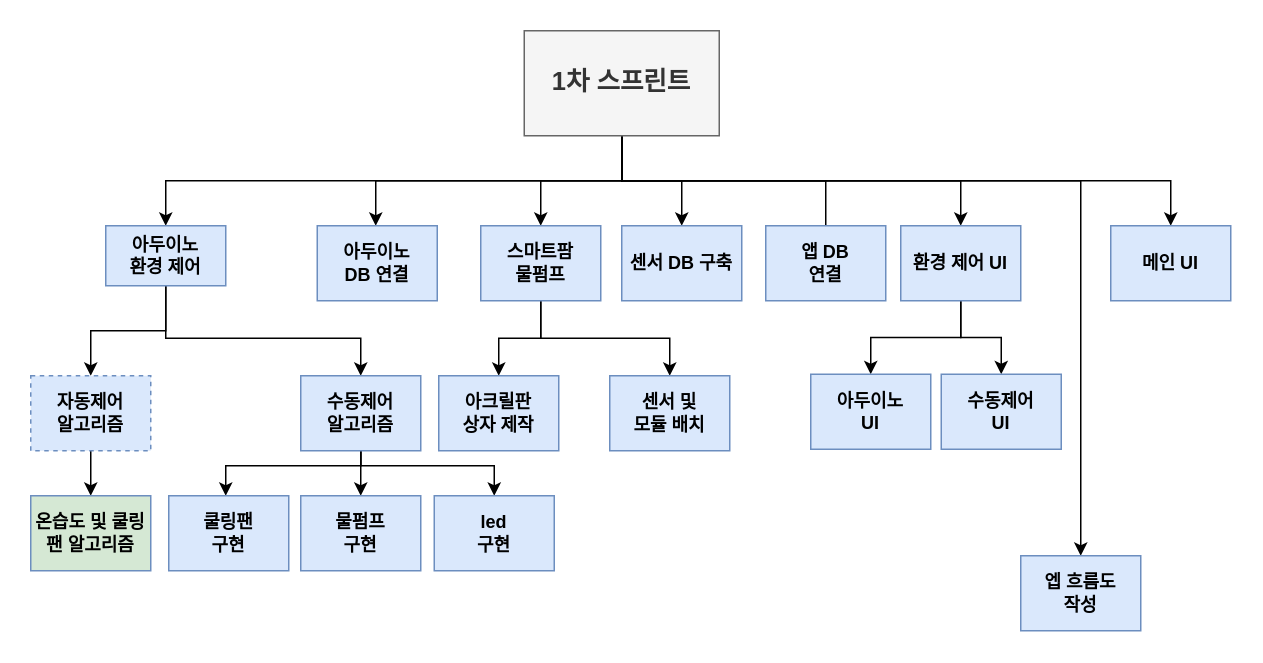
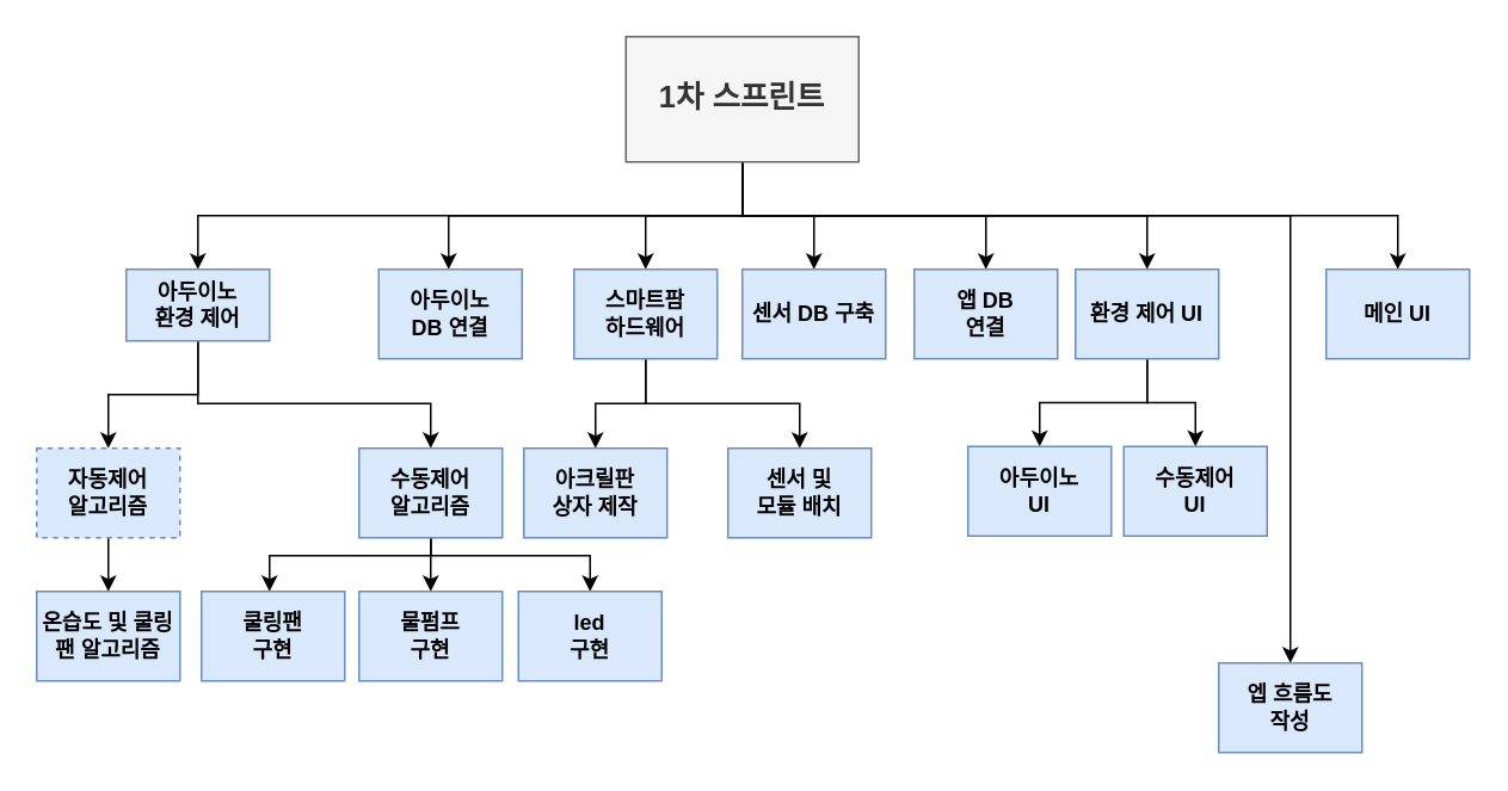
  <mxCell id="0" />
  <mxCell id="1" parent="0" />
  <mxCell id="2" style="edgeStyle=orthogonalEdgeStyle;rounded=0;orthogonalLoop=1;jettySize=auto;html=1;exitX=0.5;exitY=1;exitDx=0;exitDy=0;entryX=0.5;entryY=0;entryDx=0;entryDy=0;" parent="1" source="10" target="13" edge="1"><mxGeometry relative="1" as="geometry" /></mxCell>
  <mxCell id="3" style="edgeStyle=orthogonalEdgeStyle;rounded=0;orthogonalLoop=1;jettySize=auto;html=1;" parent="1" source="10" target="17" edge="1"><mxGeometry relative="1" as="geometry" /></mxCell>
  <mxCell id="4" style="edgeStyle=orthogonalEdgeStyle;rounded=0;orthogonalLoop=1;jettySize=auto;html=1;" parent="1" source="10" target="14" edge="1"><mxGeometry relative="1" as="geometry"><Array as="points"><mxPoint x="414" y="120" /><mxPoint x="250" y="120" /></Array></mxGeometry></mxCell>
  <mxCell id="5" style="edgeStyle=orthogonalEdgeStyle;rounded=0;orthogonalLoop=1;jettySize=auto;html=1;" parent="1" source="10" target="20" edge="1"><mxGeometry relative="1" as="geometry"><Array as="points"><mxPoint x="414" y="120" /><mxPoint x="640" y="120" /></Array></mxGeometry></mxCell>
  <mxCell id="6" style="edgeStyle=orthogonalEdgeStyle;rounded=0;orthogonalLoop=1;jettySize=auto;html=1;" parent="1" source="10" target="21" edge="1"><mxGeometry relative="1" as="geometry"><Array as="points"><mxPoint x="414" y="120" /><mxPoint x="780" y="120" /></Array></mxGeometry></mxCell>
  <mxCell id="7" style="edgeStyle=orthogonalEdgeStyle;rounded=0;orthogonalLoop=1;jettySize=auto;html=1;exitX=0.5;exitY=1;exitDx=0;exitDy=0;" parent="1" source="10" target="34" edge="1"><mxGeometry relative="1" as="geometry"><Array as="points"><mxPoint x="414" y="120" /><mxPoint x="454" y="120" /></Array></mxGeometry></mxCell>
- <mxCell id="8" style="edgeStyle=orthogonalEdgeStyle;rounded=0;orthogonalLoop=1;jettySize=auto;html=1;exitX=0.5;exitY=1;exitDx=0;exitDy=0;entryX=0.5;entryY=0;entryDx=0;entryDy=0;endArrow=none;" parent="1" source="10" target="35" edge="1"><mxGeometry relative="1" as="geometry"><Array as="points"><mxPoint x="414" y="120" /><mxPoint x="550" y="120" /></Array></mxGeometry></mxCell>
+ <mxCell id="8" style="edgeStyle=orthogonalEdgeStyle;rounded=0;orthogonalLoop=1;jettySize=auto;html=1;exitX=0.5;exitY=1;exitDx=0;exitDy=0;entryX=0.5;entryY=0;entryDx=0;entryDy=0;" parent="1" source="10" target="35" edge="1"><mxGeometry relative="1" as="geometry"><Array as="points"><mxPoint x="414" y="120" /><mxPoint x="550" y="120" /></Array></mxGeometry></mxCell>
  <mxCell id="9" style="edgeStyle=orthogonalEdgeStyle;rounded=0;orthogonalLoop=1;jettySize=auto;html=1;exitX=0.5;exitY=1;exitDx=0;exitDy=0;entryX=0.5;entryY=0;entryDx=0;entryDy=0;" parent="1" source="10" target="38" edge="1"><mxGeometry relative="1" as="geometry"><Array as="points"><mxPoint x="414" y="120" /><mxPoint x="720" y="120" /></Array></mxGeometry></mxCell>
  <mxCell id="10" value="1차 스프린트" style="rounded=0;whiteSpace=wrap;html=1;fillColor=#f5f5f5;strokeColor=#666666;fontColor=#333333;fontStyle=1;fontSize=17;" parent="1" vertex="1"><mxGeometry x="349" y="20" width="130" height="70" as="geometry" /></mxCell>
  <mxCell id="11" style="edgeStyle=orthogonalEdgeStyle;rounded=0;orthogonalLoop=1;jettySize=auto;html=1;exitX=0.5;exitY=1;exitDx=0;exitDy=0;" parent="1" source="13" target="23" edge="1"><mxGeometry relative="1" as="geometry" /></mxCell>
  <mxCell id="12" style="edgeStyle=orthogonalEdgeStyle;rounded=0;orthogonalLoop=1;jettySize=auto;html=1;exitX=0.5;exitY=1;exitDx=0;exitDy=0;" parent="1" source="13" target="27" edge="1"><mxGeometry relative="1" as="geometry"><Array as="points"><mxPoint x="110" y="225" /><mxPoint x="240" y="225" /></Array></mxGeometry></mxCell>
  <mxCell id="13" value="아두이노&lt;br&gt;환경 제어" style="rounded=0;whiteSpace=wrap;html=1;fillColor=#dae8fc;strokeColor=#6c8ebf;fontStyle=1" parent="1" vertex="1"><mxGeometry x="70" y="150" width="80" height="40" as="geometry" /></mxCell>
  <mxCell id="14" value="아두이노&lt;br&gt;DB 연결" style="rounded=0;whiteSpace=wrap;html=1;fillColor=#dae8fc;strokeColor=#6c8ebf;fontStyle=1" parent="1" vertex="1"><mxGeometry x="211" y="150" width="80" height="50" as="geometry" /></mxCell>
  <mxCell id="15" style="edgeStyle=orthogonalEdgeStyle;rounded=0;orthogonalLoop=1;jettySize=auto;html=1;exitX=0.5;exitY=1;exitDx=0;exitDy=0;" parent="1" source="17" target="32" edge="1"><mxGeometry relative="1" as="geometry" /></mxCell>
  <mxCell id="16" style="edgeStyle=orthogonalEdgeStyle;rounded=0;orthogonalLoop=1;jettySize=auto;html=1;exitX=0.5;exitY=1;exitDx=0;exitDy=0;" parent="1" source="17" target="33" edge="1"><mxGeometry relative="1" as="geometry" /></mxCell>
- <mxCell id="17" value="스마트팜&lt;br&gt;물펌프" style="rounded=0;whiteSpace=wrap;html=1;fillColor=#dae8fc;strokeColor=#6c8ebf;fontStyle=1" parent="1" vertex="1"><mxGeometry x="320" y="150" width="80" height="50" as="geometry" /></mxCell>
+ <mxCell id="17" value="스마트팜&lt;br&gt;하드웨어" style="rounded=0;whiteSpace=wrap;html=1;fillColor=#dae8fc;strokeColor=#6c8ebf;fontStyle=1" parent="1" vertex="1"><mxGeometry x="320" y="150" width="80" height="50" as="geometry" /></mxCell>
  <mxCell id="18" style="edgeStyle=orthogonalEdgeStyle;rounded=0;orthogonalLoop=1;jettySize=auto;html=1;exitX=0.5;exitY=1;exitDx=0;exitDy=0;entryX=0.5;entryY=0;entryDx=0;entryDy=0;" parent="1" source="20" target="36" edge="1"><mxGeometry relative="1" as="geometry" /></mxCell>
  <mxCell id="19" style="edgeStyle=orthogonalEdgeStyle;rounded=0;orthogonalLoop=1;jettySize=auto;html=1;exitX=0.5;exitY=1;exitDx=0;exitDy=0;entryX=0.5;entryY=0;entryDx=0;entryDy=0;" parent="1" source="20" target="37" edge="1"><mxGeometry relative="1" as="geometry" /></mxCell>
  <mxCell id="20" value="환경 제어 UI" style="rounded=0;whiteSpace=wrap;html=1;fillColor=#dae8fc;strokeColor=#6c8ebf;fontStyle=1" parent="1" vertex="1"><mxGeometry x="600" y="150" width="80" height="50" as="geometry" /></mxCell>
  <mxCell id="21" value="메인 UI" style="rounded=0;whiteSpace=wrap;html=1;fillColor=#dae8fc;strokeColor=#6c8ebf;fontStyle=1" parent="1" vertex="1"><mxGeometry x="740" y="150" width="80" height="50" as="geometry" /></mxCell>
  <mxCell id="22" style="edgeStyle=orthogonalEdgeStyle;rounded=0;orthogonalLoop=1;jettySize=auto;html=1;exitX=0.5;exitY=1;exitDx=0;exitDy=0;" parent="1" source="23" target="28" edge="1"><mxGeometry relative="1" as="geometry" /></mxCell>
  <mxCell id="23" value="자동제어&lt;br&gt;알고리즘" style="rounded=0;whiteSpace=wrap;html=1;fillColor=#dae8fc;strokeColor=#6c8ebf;fontStyle=1;dashed=1;" parent="1" vertex="1"><mxGeometry x="20" y="250" width="80" height="50" as="geometry" /></mxCell>
  <mxCell id="24" style="edgeStyle=orthogonalEdgeStyle;rounded=0;orthogonalLoop=1;jettySize=auto;html=1;exitX=0.5;exitY=1;exitDx=0;exitDy=0;" parent="1" source="27" target="29" edge="1"><mxGeometry relative="1" as="geometry"><Array as="points"><mxPoint x="240" y="310" /><mxPoint x="150" y="310" /></Array></mxGeometry></mxCell>
  <mxCell id="25" style="edgeStyle=orthogonalEdgeStyle;rounded=0;orthogonalLoop=1;jettySize=auto;html=1;exitX=0.5;exitY=1;exitDx=0;exitDy=0;" parent="1" source="27" target="30" edge="1"><mxGeometry relative="1" as="geometry" /></mxCell>
  <mxCell id="26" style="edgeStyle=orthogonalEdgeStyle;rounded=0;orthogonalLoop=1;jettySize=auto;html=1;exitX=0.5;exitY=1;exitDx=0;exitDy=0;entryX=0.5;entryY=0;entryDx=0;entryDy=0;" parent="1" source="27" target="31" edge="1"><mxGeometry relative="1" as="geometry"><Array as="points"><mxPoint x="240" y="310" /><mxPoint x="329" y="310" /></Array></mxGeometry></mxCell>
  <mxCell id="27" value="수동제어&lt;br&gt;알고리즘" style="rounded=0;whiteSpace=wrap;html=1;fillColor=#dae8fc;strokeColor=#6c8ebf;fontStyle=1" parent="1" vertex="1"><mxGeometry x="200" y="250" width="80" height="50" as="geometry" /></mxCell>
- <mxCell id="28" value="온습도 및 쿨링팬 알고리즘" style="rounded=0;whiteSpace=wrap;html=1;fillColor=#d5e8d4;strokeColor=#6c8ebf;fontStyle=1;" parent="1" vertex="1"><mxGeometry x="20" y="330" width="80" height="50" as="geometry" /></mxCell>
+ <mxCell id="28" value="온습도 및 쿨링팬 알고리즘" style="rounded=0;whiteSpace=wrap;html=1;fillColor=#dae8fc;strokeColor=#6c8ebf;fontStyle=1" parent="1" vertex="1"><mxGeometry x="20" y="330" width="80" height="50" as="geometry" /></mxCell>
  <mxCell id="29" value="쿨링팬&lt;br&gt;구현" style="rounded=0;whiteSpace=wrap;html=1;fillColor=#dae8fc;strokeColor=#6c8ebf;fontStyle=1" parent="1" vertex="1"><mxGeometry x="112" y="330" width="80" height="50" as="geometry" /></mxCell>
  <mxCell id="30" value="물펌프&lt;br&gt;구현" style="rounded=0;whiteSpace=wrap;html=1;fillColor=#dae8fc;strokeColor=#6c8ebf;fontStyle=1" parent="1" vertex="1"><mxGeometry x="200" y="330" width="80" height="50" as="geometry" /></mxCell>
  <mxCell id="31" value="led&lt;br&gt;구현" style="rounded=0;whiteSpace=wrap;html=1;fillColor=#dae8fc;strokeColor=#6c8ebf;fontStyle=1" parent="1" vertex="1"><mxGeometry x="289" y="330" width="80" height="50" as="geometry" /></mxCell>
  <mxCell id="32" value="아크릴판&lt;br&gt;상자 제작" style="rounded=0;whiteSpace=wrap;html=1;fillColor=#dae8fc;strokeColor=#6c8ebf;fontStyle=1" parent="1" vertex="1"><mxGeometry x="292" y="250" width="80" height="50" as="geometry" /></mxCell>
  <mxCell id="33" value="센서 및&lt;br&gt;모듈 배치" style="rounded=0;whiteSpace=wrap;html=1;fillColor=#dae8fc;strokeColor=#6c8ebf;fontStyle=1" parent="1" vertex="1"><mxGeometry x="406" y="250" width="80" height="50" as="geometry" /></mxCell>
  <mxCell id="34" value="센서 DB 구축" style="rounded=0;whiteSpace=wrap;html=1;fillColor=#dae8fc;strokeColor=#6c8ebf;fontStyle=1" parent="1" vertex="1"><mxGeometry x="414" y="150" width="80" height="50" as="geometry" /></mxCell>
  <mxCell id="35" value="앱 DB&lt;br&gt;연결" style="rounded=0;whiteSpace=wrap;html=1;fillColor=#dae8fc;strokeColor=#6c8ebf;fontStyle=1" parent="1" vertex="1"><mxGeometry x="510" y="150" width="80" height="50" as="geometry" /></mxCell>
  <mxCell id="36" value="아두이노&lt;br&gt;UI" style="rounded=0;whiteSpace=wrap;html=1;fillColor=#dae8fc;strokeColor=#6c8ebf;fontStyle=1" parent="1" vertex="1"><mxGeometry x="540" y="249" width="80" height="50" as="geometry" /></mxCell>
  <mxCell id="37" value="수동제어&lt;br&gt;UI" style="rounded=0;whiteSpace=wrap;html=1;fillColor=#dae8fc;strokeColor=#6c8ebf;fontStyle=1" parent="1" vertex="1"><mxGeometry x="627" y="249" width="80" height="50" as="geometry" /></mxCell>
  <mxCell id="38" value="엡 흐름도&lt;br&gt;작성" style="rounded=0;whiteSpace=wrap;html=1;fillColor=#dae8fc;strokeColor=#6c8ebf;fontStyle=1" parent="1" vertex="1"><mxGeometry x="680" y="370" width="80" height="50" as="geometry" /></mxCell>
